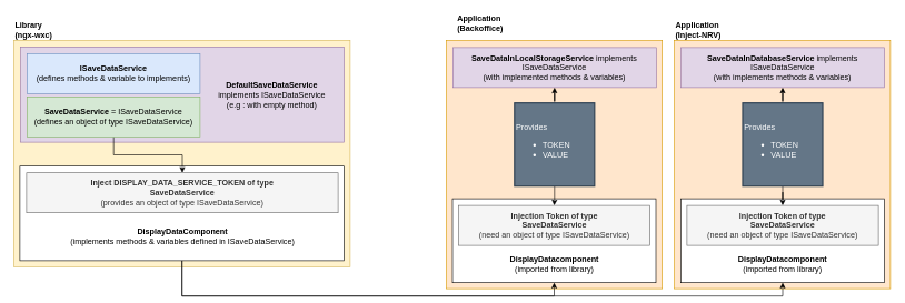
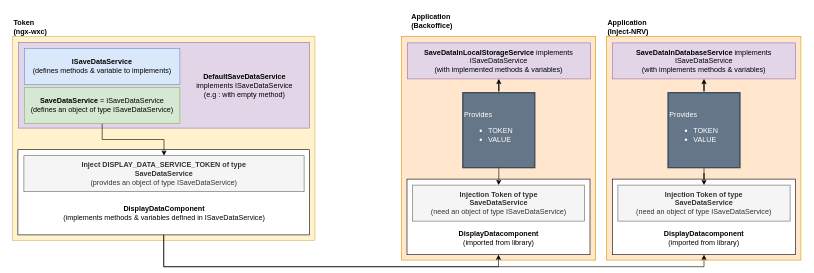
  <mxCell id="0" />
  <mxCell id="1" parent="0" />
  <mxCell id="2" value="" style="rounded=0;whiteSpace=wrap;html=1;fillColor=#ffe6cc;strokeColor=#d79b00;" vertex="1" parent="1"><mxGeometry x="1010" y="60" width="324" height="373" as="geometry" /></mxCell>
  <mxCell id="3" value="" style="rounded=0;whiteSpace=wrap;html=1;align=center;fillColor=#fff2cc;strokeColor=#d6b656;" vertex="1" parent="1"><mxGeometry x="20" y="60" width="504" height="340" as="geometry" /></mxCell>
  <mxCell id="4" style="edgeStyle=orthogonalEdgeStyle;rounded=0;orthogonalLoop=1;jettySize=auto;html=1;exitX=0.5;exitY=1;exitDx=0;exitDy=0;entryX=0.5;entryY=1;entryDx=0;entryDy=0;" edge="1" parent="1" source="5" target="26"><mxGeometry relative="1" as="geometry" /></mxCell>
  <mxCell id="5" value="" style="rounded=0;whiteSpace=wrap;html=1;" vertex="1" parent="1"><mxGeometry x="29" y="249" width="486" height="142" as="geometry" /></mxCell>
  <mxCell id="6" value="" style="rounded=0;whiteSpace=wrap;html=1;fillColor=#e1d5e7;strokeColor=#9673a6;" vertex="1" parent="1"><mxGeometry x="30" y="70" width="485" height="143" as="geometry" /></mxCell>
  <mxCell id="7" value="&lt;div&gt;&lt;b&gt;ISaveDataService&lt;/b&gt;&lt;/div&gt;&lt;div&gt;(defines methods &amp;amp; variable to implements)&lt;br&gt;&lt;/div&gt;" style="rounded=0;whiteSpace=wrap;html=1;fillColor=#dae8fc;strokeColor=#6c8ebf;" vertex="1" parent="1"><mxGeometry x="40" y="80" width="259" height="60" as="geometry" /></mxCell>
  <mxCell id="8" style="edgeStyle=orthogonalEdgeStyle;rounded=0;orthogonalLoop=1;jettySize=auto;html=1;entryX=0.5;entryY=0;entryDx=0;entryDy=0;" edge="1" parent="1" source="9" target="10"><mxGeometry relative="1" as="geometry" /></mxCell>
  <mxCell id="9" value="&lt;div&gt;&lt;b&gt;SaveDataService&lt;/b&gt; = ISaveDataService&lt;/div&gt;&lt;div&gt;(defines an object of type ISaveDataService)&lt;br&gt;&lt;/div&gt;" style="rounded=0;whiteSpace=wrap;html=1;fillColor=#d5e8d4;strokeColor=#82b366;" vertex="1" parent="1"><mxGeometry x="40" y="145" width="259" height="60" as="geometry" /></mxCell>
  <mxCell id="10" value="&lt;div&gt;&lt;b&gt;Inject DISPLAY_DATA_SERVICE_TOKEN of type &lt;/b&gt;&lt;/div&gt;&lt;div&gt;&lt;b&gt;SaveDataService&lt;/b&gt;&lt;/div&gt;&lt;div&gt;(provides an object of type ISaveDataService)&lt;br&gt;&lt;/div&gt;" style="rounded=0;whiteSpace=wrap;html=1;fillColor=#f5f5f5;fontColor=#333333;strokeColor=#666666;" vertex="1" parent="1"><mxGeometry x="39" y="259" width="467" height="60" as="geometry" /></mxCell>
- <mxCell id="11" value="&lt;div&gt;&lt;b&gt;Library&lt;/b&gt;&lt;/div&gt;&lt;div&gt;&lt;b&gt;(ngx-wxc)&lt;br&gt;&lt;/b&gt;&lt;/div&gt;" style="text;html=1;align=left;verticalAlign=middle;whiteSpace=wrap;rounded=0;" vertex="1" parent="1"><mxGeometry x="20" y="30" width="134" height="30" as="geometry" /></mxCell>
+ <mxCell id="11" value="&lt;div&gt;&lt;b&gt;Token&lt;/b&gt;&lt;/div&gt;&lt;div&gt;&lt;b&gt;(ngx-wxc)&lt;br&gt;&lt;/b&gt;&lt;/div&gt;" style="text;html=1;align=left;verticalAlign=middle;whiteSpace=wrap;rounded=0;" vertex="1" parent="1"><mxGeometry x="20" y="30" width="134" height="30" as="geometry" /></mxCell>
  <mxCell id="12" value="&lt;div&gt;&lt;b&gt;DefaultSaveDataService &lt;/b&gt;implements ISaveDataService&lt;br&gt;&lt;/div&gt;&lt;div&gt;(e.g : with empty method)&lt;br&gt;&lt;/div&gt;" style="text;html=1;align=center;verticalAlign=middle;whiteSpace=wrap;rounded=0;" vertex="1" parent="1"><mxGeometry x="308" y="80" width="198" height="124" as="geometry" /></mxCell>
  <mxCell id="13" value="" style="rounded=0;whiteSpace=wrap;html=1;fillColor=#ffe6cc;strokeColor=#d79b00;" vertex="1" parent="1"><mxGeometry x="668" y="60" width="324" height="373" as="geometry" /></mxCell>
  <mxCell id="14" value="&lt;div&gt;&lt;b&gt;SaveDataInLocalStorageService&lt;/b&gt; implements ISaveDataService&lt;br&gt;&lt;/div&gt;&lt;div&gt;(with implemented methods &amp;amp; variables)&lt;br&gt;&lt;/div&gt;" style="rounded=0;whiteSpace=wrap;html=1;fillColor=#e1d5e7;strokeColor=#9673a6;" vertex="1" parent="1"><mxGeometry x="678" y="71" width="305" height="60" as="geometry" /></mxCell>
  <mxCell id="15" style="edgeStyle=orthogonalEdgeStyle;rounded=0;orthogonalLoop=1;jettySize=auto;html=1;entryX=0.5;entryY=1;entryDx=0;entryDy=0;" edge="1" parent="1" source="18" target="14"><mxGeometry relative="1" as="geometry" /></mxCell>
  <mxCell id="16" value="" style="rounded=0;whiteSpace=wrap;html=1;" vertex="1" parent="1"><mxGeometry x="677.5" y="298" width="305" height="126" as="geometry" /></mxCell>
  <mxCell id="17" style="edgeStyle=orthogonalEdgeStyle;rounded=0;orthogonalLoop=1;jettySize=auto;html=1;entryX=0.5;entryY=0;entryDx=0;entryDy=0;" edge="1" parent="1" source="18" target="19"><mxGeometry relative="1" as="geometry" /></mxCell>
  <mxCell id="18" value="&lt;div align=&quot;left&quot;&gt;Provides&lt;/div&gt;&lt;div align=&quot;left&quot;&gt;&lt;ul&gt;&lt;li&gt;TOKEN&lt;/li&gt;&lt;li&gt;VALUE&lt;br&gt;&lt;/li&gt;&lt;/ul&gt;&lt;/div&gt;" style="rounded=0;whiteSpace=wrap;html=1;fillColor=#647687;fontColor=#ffffff;strokeColor=#314354;strokeWidth=2;align=left;" vertex="1" parent="1"><mxGeometry x="770.5" y="154" width="120" height="125" as="geometry" /></mxCell>
  <mxCell id="19" value="&lt;b&gt;Injection Token of type &lt;/b&gt;&lt;div&gt;&lt;b&gt;SaveDataService&lt;/b&gt;&lt;/div&gt;&lt;div&gt;(need an object of type ISaveDataService)&lt;br&gt;&lt;/div&gt;" style="rounded=0;whiteSpace=wrap;html=1;fillColor=#f5f5f5;fontColor=#333333;strokeColor=#666666;" vertex="1" parent="1"><mxGeometry x="686.5" y="308" width="287" height="60" as="geometry" /></mxCell>
  <mxCell id="20" value="&lt;div&gt;&lt;b&gt;Application&lt;/b&gt;&lt;/div&gt;&lt;div&gt;&lt;b&gt;(Backoffice)&lt;br&gt;&lt;/b&gt;&lt;/div&gt;" style="text;html=1;align=left;verticalAlign=middle;whiteSpace=wrap;rounded=0;" vertex="1" parent="1"><mxGeometry x="683" y="20" width="135" height="30" as="geometry" /></mxCell>
  <mxCell id="21" value="&lt;div&gt;&lt;b&gt;DisplayDatacomponent&lt;/b&gt;&lt;/div&gt;&lt;div&gt;(imported from library)&lt;br&gt;&lt;/div&gt;" style="text;html=1;align=center;verticalAlign=middle;whiteSpace=wrap;rounded=0;" vertex="1" parent="1"><mxGeometry x="686.5" y="379" width="287" height="36" as="geometry" /></mxCell>
  <mxCell id="22" style="edgeStyle=orthogonalEdgeStyle;rounded=0;orthogonalLoop=1;jettySize=auto;html=1;entryX=0.5;entryY=1;entryDx=0;entryDy=0;exitX=0.5;exitY=1;exitDx=0;exitDy=0;" edge="1" parent="1" source="5" target="16"><mxGeometry relative="1" as="geometry" /></mxCell>
  <mxCell id="23" value="&lt;div&gt;&lt;b&gt;DisplayDataComponent&lt;/b&gt;&lt;/div&gt;&lt;div&gt;(implements methods &amp;amp; variables defined in ISaveDataService)&lt;br&gt;&lt;/div&gt;" style="text;html=1;align=center;verticalAlign=middle;whiteSpace=wrap;rounded=0;" vertex="1" parent="1"><mxGeometry x="40" y="328" width="466" height="54" as="geometry" /></mxCell>
  <mxCell id="24" value="&lt;div&gt;&lt;b&gt;SaveDataInDatabaseService &lt;/b&gt;implements ISaveDataService&lt;/div&gt;&lt;div&gt;(with implements methods &amp;amp; variables)&lt;br&gt;&lt;/div&gt;" style="rounded=0;whiteSpace=wrap;html=1;fillColor=#e1d5e7;strokeColor=#9673a6;" vertex="1" parent="1"><mxGeometry x="1020" y="71" width="305" height="60" as="geometry" /></mxCell>
  <mxCell id="25" style="edgeStyle=orthogonalEdgeStyle;rounded=0;orthogonalLoop=1;jettySize=auto;html=1;entryX=0.5;entryY=1;entryDx=0;entryDy=0;" edge="1" parent="1" source="28" target="24"><mxGeometry relative="1" as="geometry" /></mxCell>
  <mxCell id="26" value="" style="rounded=0;whiteSpace=wrap;html=1;" vertex="1" parent="1"><mxGeometry x="1020" y="298" width="305" height="126" as="geometry" /></mxCell>
  <mxCell id="27" style="edgeStyle=orthogonalEdgeStyle;rounded=0;orthogonalLoop=1;jettySize=auto;html=1;entryX=0.5;entryY=0;entryDx=0;entryDy=0;" edge="1" parent="1" source="28" target="29"><mxGeometry relative="1" as="geometry" /></mxCell>
  <mxCell id="28" value="&lt;div align=&quot;left&quot;&gt;Provides&lt;/div&gt;&lt;div align=&quot;left&quot;&gt;&lt;ul&gt;&lt;li&gt;TOKEN&lt;/li&gt;&lt;li&gt;VALUE&lt;br&gt;&lt;/li&gt;&lt;/ul&gt;&lt;/div&gt;" style="rounded=0;whiteSpace=wrap;html=1;fillColor=#647687;fontColor=#ffffff;strokeColor=#314354;strokeWidth=2;align=left;" vertex="1" parent="1"><mxGeometry x="1112.5" y="154" width="120" height="125" as="geometry" /></mxCell>
  <mxCell id="29" value="&lt;b&gt;Injection Token of type &lt;/b&gt;&lt;div&gt;&lt;b&gt;SaveDataService&lt;/b&gt;&lt;/div&gt;&lt;div&gt;(need an object of type ISaveDataService)&lt;br&gt;&lt;/div&gt;" style="rounded=0;whiteSpace=wrap;html=1;fillColor=#f5f5f5;fontColor=#333333;strokeColor=#666666;" vertex="1" parent="1"><mxGeometry x="1029" y="308" width="287" height="60" as="geometry" /></mxCell>
  <mxCell id="30" value="&lt;div&gt;&lt;b&gt;Application&lt;/b&gt;&lt;/div&gt;&lt;div&gt;&lt;b&gt;(Inject-NRV)&lt;br&gt;&lt;/b&gt;&lt;/div&gt;" style="text;html=1;align=left;verticalAlign=middle;whiteSpace=wrap;rounded=0;" vertex="1" parent="1"><mxGeometry x="1010" y="30" width="135" height="30" as="geometry" /></mxCell>
  <mxCell id="31" value="&lt;div&gt;&lt;b&gt;DisplayDatacomponent&lt;/b&gt;&lt;/div&gt;&lt;div&gt;(imported from library)&lt;br&gt;&lt;/div&gt;" style="text;html=1;align=center;verticalAlign=middle;whiteSpace=wrap;rounded=0;" vertex="1" parent="1"><mxGeometry x="1029" y="379" width="287" height="36" as="geometry" /></mxCell>
